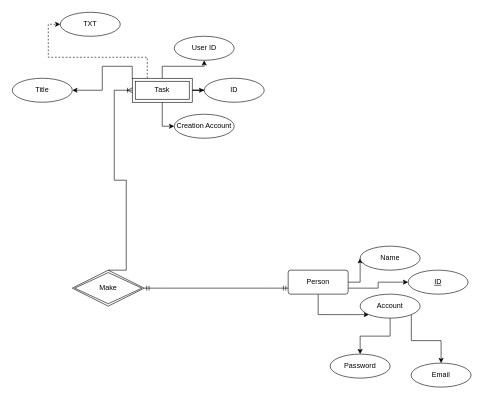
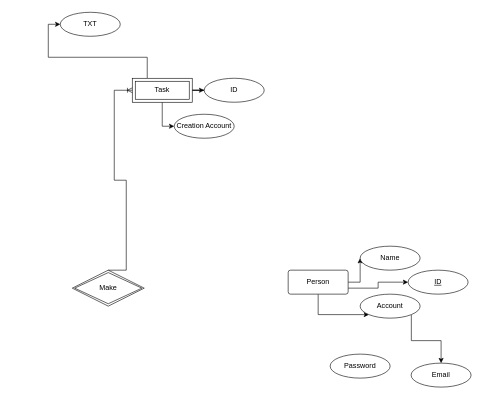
  <mxCell id="0" />
  <mxCell id="1" parent="0" />
- <mxCell id="2" style="edgeStyle=orthogonalEdgeStyle;rounded=0;orthogonalLoop=1;jettySize=auto;html=1;exitX=0;exitY=0;exitDx=0;exitDy=0;" edge="1" parent="1" source="7" target="20"><mxGeometry relative="1" as="geometry" /></mxCell>
- <mxCell id="3" style="edgeStyle=orthogonalEdgeStyle;rounded=0;orthogonalLoop=1;jettySize=auto;html=1;exitX=0.25;exitY=0;exitDx=0;exitDy=0;entryX=0;entryY=0.5;entryDx=0;entryDy=0;dashed=1;" edge="1" parent="1" source="7" target="21"><mxGeometry relative="1" as="geometry" /></mxCell>
+ <mxCell id="3" style="edgeStyle=orthogonalEdgeStyle;rounded=0;orthogonalLoop=1;jettySize=auto;html=1;exitX=0.25;exitY=0;exitDx=0;exitDy=0;entryX=0;entryY=0.5;entryDx=0;entryDy=0;" edge="1" parent="1" source="7" target="21"><mxGeometry relative="1" as="geometry" /></mxCell>
  <mxCell id="4" value="" style="edgeStyle=orthogonalEdgeStyle;rounded=0;orthogonalLoop=1;jettySize=auto;html=1;" edge="1" parent="1" source="7" target="22"><mxGeometry relative="1" as="geometry" /></mxCell>
  <mxCell id="5" value="" style="edgeStyle=orthogonalEdgeStyle;rounded=0;orthogonalLoop=1;jettySize=auto;html=1;" edge="1" parent="1" source="7" target="23"><mxGeometry relative="1" as="geometry"><Array as="points"><mxPoint x="270" y="210" /></Array></mxGeometry></mxCell>
- <mxCell id="6" value="" style="edgeStyle=orthogonalEdgeStyle;rounded=0;orthogonalLoop=1;jettySize=auto;html=1;" edge="1" parent="1" source="7" target="24"><mxGeometry relative="1" as="geometry" /></mxCell>
  <mxCell id="7" value="Task" style="shape=ext;margin=3;double=1;whiteSpace=wrap;html=1;align=center;" vertex="1" parent="1"><mxGeometry x="220" y="130" width="100" height="40" as="geometry" /></mxCell>
  <mxCell id="8" style="edgeStyle=orthogonalEdgeStyle;rounded=0;orthogonalLoop=1;jettySize=auto;html=1;" edge="1" parent="1" source="11" target="19"><mxGeometry relative="1" as="geometry"><mxPoint x="530" y="410" as="targetPoint" /></mxGeometry></mxCell>
  <mxCell id="9" style="edgeStyle=orthogonalEdgeStyle;rounded=0;orthogonalLoop=1;jettySize=auto;html=1;exitX=1;exitY=0.75;exitDx=0;exitDy=0;" edge="1" parent="1" source="11" target="15"><mxGeometry relative="1" as="geometry" /></mxCell>
  <mxCell id="10" style="edgeStyle=orthogonalEdgeStyle;rounded=0;orthogonalLoop=1;jettySize=auto;html=1;exitX=0.5;exitY=1;exitDx=0;exitDy=0;entryX=0;entryY=1;entryDx=0;entryDy=0;" edge="1" parent="1" source="11" target="18"><mxGeometry relative="1" as="geometry" /></mxCell>
  <mxCell id="11" value="Person" style="rounded=1;arcSize=10;whiteSpace=wrap;html=1;align=center;" vertex="1" parent="1"><mxGeometry x="480" y="450" width="100" height="40" as="geometry" /></mxCell>
  <mxCell id="12" value="Make" style="shape=rhombus;double=1;perimeter=rhombusPerimeter;whiteSpace=wrap;html=1;align=center;" vertex="1" parent="1"><mxGeometry x="120" y="450" width="120" height="60" as="geometry" /></mxCell>
  <mxCell id="13" value="" style="edgeStyle=entityRelationEdgeStyle;fontSize=12;html=1;endArrow=ERoneToMany;rounded=0;exitX=0.5;exitY=0;exitDx=0;exitDy=0;" edge="1" parent="1" source="12" target="7"><mxGeometry width="100" height="100" relative="1" as="geometry"><mxPoint x="350" y="420" as="sourcePoint" /><mxPoint x="250" y="170" as="targetPoint" /></mxGeometry></mxCell>
- <mxCell id="14" value="" style="edgeStyle=entityRelationEdgeStyle;fontSize=12;html=1;endArrow=ERmandOne;startArrow=ERmandOne;rounded=0;exitX=1;exitY=0.5;exitDx=0;exitDy=0;entryX=0;entryY=0.75;entryDx=0;entryDy=0;" edge="1" parent="1" source="12" target="11"><mxGeometry width="100" height="100" relative="1" as="geometry"><mxPoint x="350" y="420" as="sourcePoint" /><mxPoint x="450" y="320" as="targetPoint" /></mxGeometry></mxCell>
  <mxCell id="15" value="ID" style="ellipse;whiteSpace=wrap;html=1;align=center;fontStyle=4;" vertex="1" parent="1"><mxGeometry x="680" y="450" width="100" height="40" as="geometry" /></mxCell>
- <mxCell id="16" value="" style="edgeStyle=orthogonalEdgeStyle;rounded=0;orthogonalLoop=1;jettySize=auto;html=1;" edge="1" parent="1" source="18" target="26"><mxGeometry relative="1" as="geometry" /></mxCell>
  <mxCell id="17" style="edgeStyle=orthogonalEdgeStyle;rounded=0;orthogonalLoop=1;jettySize=auto;html=1;exitX=1;exitY=1;exitDx=0;exitDy=0;entryX=0.5;entryY=0;entryDx=0;entryDy=0;" edge="1" parent="1" source="18" target="25"><mxGeometry relative="1" as="geometry" /></mxCell>
  <mxCell id="18" value="Account" style="ellipse;whiteSpace=wrap;html=1;align=center;" vertex="1" parent="1"><mxGeometry x="600" y="490" width="100" height="40" as="geometry" /></mxCell>
  <mxCell id="19" value="Name" style="ellipse;whiteSpace=wrap;html=1;align=center;" vertex="1" parent="1"><mxGeometry x="600" y="410" width="100" height="40" as="geometry" /></mxCell>
- <mxCell id="20" value="Title" style="ellipse;whiteSpace=wrap;html=1;align=center;" vertex="1" parent="1"><mxGeometry x="20" y="130" width="100" height="40" as="geometry" /></mxCell>
  <mxCell id="21" value="TXT" style="ellipse;whiteSpace=wrap;html=1;align=center;" vertex="1" parent="1"><mxGeometry x="100" y="20" width="100" height="40" as="geometry" /></mxCell>
  <mxCell id="22" value="ID" style="ellipse;whiteSpace=wrap;html=1;align=center;" vertex="1" parent="1"><mxGeometry x="340" y="130" width="100" height="40" as="geometry" /></mxCell>
  <mxCell id="23" value="Creation Account" style="ellipse;whiteSpace=wrap;html=1;align=center;" vertex="1" parent="1"><mxGeometry x="290" y="190" width="100" height="40" as="geometry" /></mxCell>
- <mxCell id="24" value="User ID" style="ellipse;whiteSpace=wrap;html=1;align=center;" vertex="1" parent="1"><mxGeometry x="290" y="60" width="100" height="40" as="geometry" /></mxCell>
  <mxCell id="25" value="Email" style="ellipse;whiteSpace=wrap;html=1;align=center;" vertex="1" parent="1"><mxGeometry x="685" y="605" width="100" height="40" as="geometry" /></mxCell>
  <mxCell id="26" value="Password" style="ellipse;whiteSpace=wrap;html=1;align=center;" vertex="1" parent="1"><mxGeometry x="550" y="590" width="100" height="40" as="geometry" /></mxCell>
